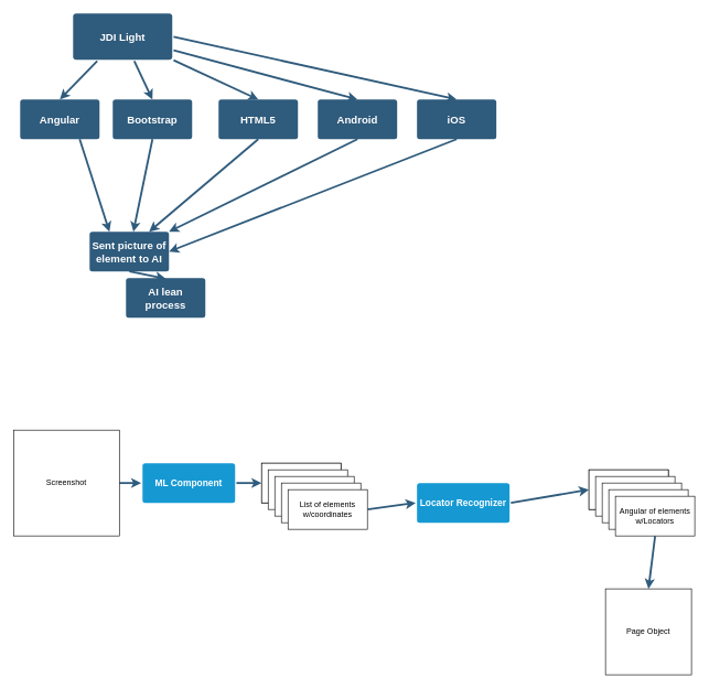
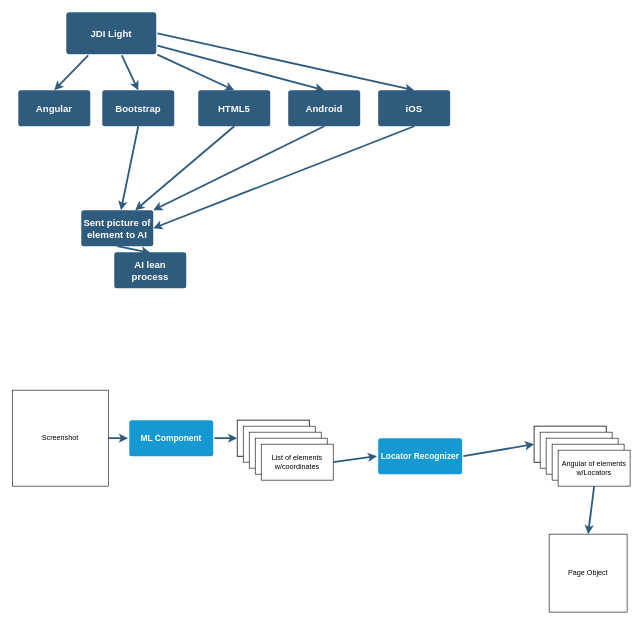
  <mxCell id="0" />
  <mxCell id="1" parent="0" />
  <mxCell id="2" value="JDI Light" style="rounded=1;whiteSpace=wrap;html=1;shadow=0;labelBackgroundColor=none;strokeColor=none;strokeWidth=3;fillColor=#2F5B7C;fontFamily=Helvetica;fontSize=16;fontColor=#FFFFFF;align=center;fontStyle=1;spacing=5;arcSize=7;perimeterSpacing=2;" parent="1" vertex="1"><mxGeometry x="110" y="20" width="150" height="70" as="geometry" /></mxCell>
  <mxCell id="3" value="ML Component" style="rounded=1;whiteSpace=wrap;html=1;shadow=0;labelBackgroundColor=none;strokeColor=none;strokeWidth=3;fillColor=#1699d3;fontFamily=Helvetica;fontSize=14;fontColor=#FFFFFF;align=center;spacing=5;fontStyle=1;arcSize=7;perimeterSpacing=2;" parent="1" vertex="1"><mxGeometry x="215" y="700" width="140" height="60" as="geometry" /></mxCell>
  <mxCell id="4" value="HTML5" style="whiteSpace=wrap;html=1;rounded=1;shadow=0;fontSize=16;fontColor=#FFFFFF;fontStyle=1;strokeColor=none;strokeWidth=3;fillColor=#2F5B7C;spacing=5;arcSize=7;" vertex="1" parent="1"><mxGeometry x="330" y="150" width="120" height="60" as="geometry" /></mxCell>
  <mxCell id="5" value="&lt;div&gt;Angular&lt;/div&gt;" style="whiteSpace=wrap;html=1;rounded=1;shadow=0;fontSize=16;fontColor=#FFFFFF;fontStyle=1;strokeColor=none;strokeWidth=3;fillColor=#2F5B7C;spacing=5;arcSize=7;" vertex="1" parent="1"><mxGeometry x="30" y="150" width="120" height="60" as="geometry" /></mxCell>
  <mxCell id="6" value="Bootstrap" style="whiteSpace=wrap;html=1;rounded=1;shadow=0;fontSize=16;fontColor=#FFFFFF;fontStyle=1;strokeColor=none;strokeWidth=3;fillColor=#2F5B7C;spacing=5;arcSize=7;" vertex="1" parent="1"><mxGeometry x="170" y="150" width="120" height="60" as="geometry" /></mxCell>
  <mxCell id="7" value="" style="edgeStyle=none;rounded=0;jumpStyle=none;html=1;shadow=0;labelBackgroundColor=none;startArrow=none;startFill=0;endArrow=classic;endFill=1;jettySize=auto;orthogonalLoop=1;strokeColor=#2F5B7C;strokeWidth=3;fontFamily=Helvetica;fontSize=16;fontColor=#23445D;spacing=5;entryX=0.5;entryY=0;entryDx=0;entryDy=0;exitX=0.25;exitY=1;exitDx=0;exitDy=0;" edge="1" parent="1" source="2" target="5"><mxGeometry relative="1" as="geometry"><mxPoint x="275.281" y="172" as="sourcePoint" /><mxPoint x="130.703" y="352" as="targetPoint" /></mxGeometry></mxCell>
  <mxCell id="8" value="" style="edgeStyle=none;rounded=0;jumpStyle=none;html=1;shadow=0;labelBackgroundColor=none;startArrow=none;startFill=0;endArrow=classic;endFill=1;jettySize=auto;orthogonalLoop=1;strokeColor=#2F5B7C;strokeWidth=3;fontFamily=Helvetica;fontSize=16;fontColor=#23445D;spacing=5;entryX=0.5;entryY=0;entryDx=0;entryDy=0;" edge="1" parent="1" source="2" target="6"><mxGeometry relative="1" as="geometry"><mxPoint x="295.281" y="192" as="sourcePoint" /><mxPoint x="150.703" y="372" as="targetPoint" /></mxGeometry></mxCell>
  <mxCell id="9" value="" style="edgeStyle=none;rounded=0;jumpStyle=none;html=1;shadow=0;labelBackgroundColor=none;startArrow=none;startFill=0;endArrow=classic;endFill=1;jettySize=auto;orthogonalLoop=1;strokeColor=#2F5B7C;strokeWidth=3;fontFamily=Helvetica;fontSize=16;fontColor=#23445D;spacing=5;entryX=0.5;entryY=0;entryDx=0;entryDy=0;" edge="1" parent="1" source="2" target="4"><mxGeometry relative="1" as="geometry"><mxPoint x="335.798" y="172" as="sourcePoint" /><mxPoint x="582.2" y="468.02" as="targetPoint" /></mxGeometry></mxCell>
  <mxCell id="10" value="&lt;div&gt;Android&lt;/div&gt;" style="whiteSpace=wrap;html=1;rounded=1;shadow=0;fontSize=16;fontColor=#FFFFFF;fontStyle=1;strokeColor=none;strokeWidth=3;fillColor=#2F5B7C;spacing=5;arcSize=7;" vertex="1" parent="1"><mxGeometry x="480" y="150" width="120" height="60" as="geometry" /></mxCell>
  <mxCell id="11" value="&lt;div&gt;iOS&lt;br&gt;&lt;/div&gt;" style="whiteSpace=wrap;html=1;rounded=1;shadow=0;fontSize=16;fontColor=#FFFFFF;fontStyle=1;strokeColor=none;strokeWidth=3;fillColor=#2F5B7C;spacing=5;arcSize=7;" vertex="1" parent="1"><mxGeometry x="630" y="150" width="120" height="60" as="geometry" /></mxCell>
  <mxCell id="12" value="" style="edgeStyle=none;rounded=0;jumpStyle=none;html=1;shadow=0;labelBackgroundColor=none;startArrow=none;startFill=0;endArrow=classic;endFill=1;jettySize=auto;orthogonalLoop=1;strokeColor=#2F5B7C;strokeWidth=3;fontFamily=Helvetica;fontSize=16;fontColor=#23445D;spacing=5;entryX=0.5;entryY=0;entryDx=0;entryDy=0;exitX=1;exitY=0.5;exitDx=0;exitDy=0;" edge="1" parent="1" source="2" target="11"><mxGeometry relative="1" as="geometry"><mxPoint x="335.798" y="172" as="sourcePoint" /><mxPoint x="640" y="250" as="targetPoint" /></mxGeometry></mxCell>
  <mxCell id="13" value="" style="edgeStyle=none;rounded=0;jumpStyle=none;html=1;shadow=0;labelBackgroundColor=none;startArrow=none;startFill=0;endArrow=classic;endFill=1;jettySize=auto;orthogonalLoop=1;strokeColor=#2F5B7C;strokeWidth=3;fontFamily=Helvetica;fontSize=16;fontColor=#23445D;spacing=5;entryX=0.5;entryY=0;entryDx=0;entryDy=0;" edge="1" parent="1" source="2" target="10"><mxGeometry relative="1" as="geometry"><mxPoint x="380" y="154" as="sourcePoint" /><mxPoint x="710" y="170" as="targetPoint" /></mxGeometry></mxCell>
  <mxCell id="14" value="" style="edgeStyle=none;rounded=0;jumpStyle=none;html=1;shadow=0;labelBackgroundColor=none;startArrow=none;startFill=0;endArrow=classic;endFill=1;jettySize=auto;orthogonalLoop=1;strokeColor=#2F5B7C;strokeWidth=3;fontFamily=Helvetica;fontSize=16;fontColor=#23445D;spacing=5;entryX=0;entryY=0.5;entryDx=0;entryDy=0;exitX=1;exitY=0.5;exitDx=0;exitDy=0;" edge="1" parent="1" source="15" target="3"><mxGeometry relative="1" as="geometry"><mxPoint x="190" y="740" as="sourcePoint" /><mxPoint x="130" y="770" as="targetPoint" /></mxGeometry></mxCell>
  <mxCell id="15" value="Screenshot" style="whiteSpace=wrap;html=1;aspect=fixed;" vertex="1" parent="1"><mxGeometry x="20" y="650" width="160" height="160" as="geometry" /></mxCell>
  <mxCell id="16" value="" style="rounded=0;whiteSpace=wrap;html=1;" vertex="1" parent="1"><mxGeometry x="395" y="700" width="120" height="60" as="geometry" /></mxCell>
  <mxCell id="17" value="" style="rounded=0;whiteSpace=wrap;html=1;" vertex="1" parent="1"><mxGeometry x="395" y="700" width="120" height="60" as="geometry" /></mxCell>
  <mxCell id="18" value="" style="rounded=0;whiteSpace=wrap;html=1;" vertex="1" parent="1"><mxGeometry x="405" y="710" width="120" height="60" as="geometry" /></mxCell>
  <mxCell id="19" value="" style="rounded=0;whiteSpace=wrap;html=1;" vertex="1" parent="1"><mxGeometry x="415" y="720" width="120" height="60" as="geometry" /></mxCell>
  <mxCell id="20" value="" style="rounded=0;whiteSpace=wrap;html=1;" vertex="1" parent="1"><mxGeometry x="425" y="730" width="120" height="60" as="geometry" /></mxCell>
  <mxCell id="21" value="List of elements w/coordinates" style="rounded=0;whiteSpace=wrap;html=1;" vertex="1" parent="1"><mxGeometry x="435" y="740" width="120" height="60" as="geometry" /></mxCell>
  <mxCell id="22" value="" style="edgeStyle=none;rounded=0;jumpStyle=none;html=1;shadow=0;labelBackgroundColor=none;startArrow=none;startFill=0;endArrow=classic;endFill=1;jettySize=auto;orthogonalLoop=1;strokeColor=#2F5B7C;strokeWidth=3;fontFamily=Helvetica;fontSize=16;fontColor=#23445D;spacing=5;exitX=1;exitY=0.5;exitDx=0;exitDy=0;entryX=0;entryY=0.5;entryDx=0;entryDy=0;" edge="1" parent="1" source="3" target="17"><mxGeometry relative="1" as="geometry"><mxPoint x="287.357" y="432" as="sourcePoint" /><mxPoint x="470" y="760" as="targetPoint" /></mxGeometry></mxCell>
  <mxCell id="23" value="Locator Recognizer" style="rounded=1;whiteSpace=wrap;html=1;shadow=0;labelBackgroundColor=none;strokeColor=none;strokeWidth=3;fillColor=#1699d3;fontFamily=Helvetica;fontSize=14;fontColor=#FFFFFF;align=center;spacing=5;fontStyle=1;arcSize=7;perimeterSpacing=2;" vertex="1" parent="1"><mxGeometry x="630" y="730" width="140" height="60" as="geometry" /></mxCell>
  <mxCell id="24" value="" style="rounded=0;whiteSpace=wrap;html=1;" vertex="1" parent="1"><mxGeometry x="890" y="710" width="120" height="60" as="geometry" /></mxCell>
  <mxCell id="25" value="" style="rounded=0;whiteSpace=wrap;html=1;" vertex="1" parent="1"><mxGeometry x="890" y="710" width="120" height="60" as="geometry" /></mxCell>
  <mxCell id="26" value="" style="rounded=0;whiteSpace=wrap;html=1;" vertex="1" parent="1"><mxGeometry x="900" y="720" width="120" height="60" as="geometry" /></mxCell>
  <mxCell id="27" value="" style="rounded=0;whiteSpace=wrap;html=1;" vertex="1" parent="1"><mxGeometry x="910" y="730" width="120" height="60" as="geometry" /></mxCell>
  <mxCell id="28" value="" style="rounded=0;whiteSpace=wrap;html=1;" vertex="1" parent="1"><mxGeometry x="920" y="740" width="120" height="60" as="geometry" /></mxCell>
  <mxCell id="29" value="Angular of elements w/Locators" style="rounded=0;whiteSpace=wrap;html=1;" vertex="1" parent="1"><mxGeometry x="930" y="750" width="120" height="60" as="geometry" /></mxCell>
  <mxCell id="30" value="" style="edgeStyle=none;rounded=0;jumpStyle=none;html=1;shadow=0;labelBackgroundColor=none;startArrow=none;startFill=0;endArrow=classic;endFill=1;jettySize=auto;orthogonalLoop=1;strokeColor=#2F5B7C;strokeWidth=3;fontFamily=Helvetica;fontSize=16;fontColor=#23445D;spacing=5;exitX=1;exitY=0.5;exitDx=0;exitDy=0;entryX=0;entryY=0.5;entryDx=0;entryDy=0;" edge="1" parent="1" source="21" target="23"><mxGeometry relative="1" as="geometry"><mxPoint x="357" y="730" as="sourcePoint" /><mxPoint x="395" y="730" as="targetPoint" /></mxGeometry></mxCell>
  <mxCell id="31" value="" style="edgeStyle=none;rounded=0;jumpStyle=none;html=1;shadow=0;labelBackgroundColor=none;startArrow=none;startFill=0;endArrow=classic;endFill=1;jettySize=auto;orthogonalLoop=1;strokeColor=#2F5B7C;strokeWidth=3;fontFamily=Helvetica;fontSize=16;fontColor=#23445D;spacing=5;exitX=1;exitY=0.5;exitDx=0;exitDy=0;entryX=0;entryY=0.5;entryDx=0;entryDy=0;" edge="1" parent="1" source="23" target="25"><mxGeometry relative="1" as="geometry"><mxPoint x="555" y="770" as="sourcePoint" /><mxPoint x="628" y="760" as="targetPoint" /></mxGeometry></mxCell>
  <mxCell id="32" value="&lt;div&gt;Page Object&lt;/div&gt;" style="whiteSpace=wrap;html=1;aspect=fixed;" vertex="1" parent="1"><mxGeometry x="915" y="890" width="130" height="130" as="geometry" /></mxCell>
  <mxCell id="33" value="" style="edgeStyle=none;rounded=0;jumpStyle=none;html=1;shadow=0;labelBackgroundColor=none;startArrow=none;startFill=0;endArrow=classic;endFill=1;jettySize=auto;orthogonalLoop=1;strokeColor=#2F5B7C;strokeWidth=3;fontFamily=Helvetica;fontSize=16;fontColor=#23445D;spacing=5;exitX=0.5;exitY=1;exitDx=0;exitDy=0;entryX=0.5;entryY=0;entryDx=0;entryDy=0;" edge="1" parent="1" source="29" target="32"><mxGeometry relative="1" as="geometry"><mxPoint x="772" y="760" as="sourcePoint" /><mxPoint x="890" y="740" as="targetPoint" /></mxGeometry></mxCell>
  <mxCell id="34" value="Sent picture of element to AI" style="whiteSpace=wrap;html=1;rounded=1;shadow=0;fontSize=16;fontColor=#FFFFFF;fontStyle=1;strokeColor=none;strokeWidth=3;fillColor=#2F5B7C;spacing=5;arcSize=7;" vertex="1" parent="1"><mxGeometry x="135" y="350" width="120" height="60" as="geometry" /></mxCell>
  <mxCell id="35" value="AI lean process" style="whiteSpace=wrap;html=1;rounded=1;shadow=0;fontSize=16;fontColor=#FFFFFF;fontStyle=1;strokeColor=none;strokeWidth=3;fillColor=#2F5B7C;spacing=5;arcSize=7;" vertex="1" parent="1"><mxGeometry x="190" y="420" width="120" height="60" as="geometry" /></mxCell>
  <mxCell id="36" value="" style="edgeStyle=none;rounded=0;jumpStyle=none;html=1;shadow=0;labelBackgroundColor=none;startArrow=none;startFill=0;endArrow=classic;endFill=1;jettySize=auto;orthogonalLoop=1;strokeColor=#2F5B7C;strokeWidth=3;fontFamily=Helvetica;fontSize=16;fontColor=#23445D;spacing=5;exitX=0.5;exitY=1;exitDx=0;exitDy=0;" edge="1" parent="1" source="6" target="34"><mxGeometry relative="1" as="geometry"><mxPoint x="202.526" y="92" as="sourcePoint" /><mxPoint x="230" y="150" as="targetPoint" /></mxGeometry></mxCell>
  <mxCell id="37" value="" style="edgeStyle=none;rounded=0;jumpStyle=none;html=1;shadow=0;labelBackgroundColor=none;startArrow=none;startFill=0;endArrow=classic;endFill=1;jettySize=auto;orthogonalLoop=1;strokeColor=#2F5B7C;strokeWidth=3;fontFamily=Helvetica;fontSize=16;fontColor=#23445D;spacing=5;exitX=0.5;exitY=1;exitDx=0;exitDy=0;entryX=0.75;entryY=0;entryDx=0;entryDy=0;" edge="1" parent="1" source="4" target="34"><mxGeometry relative="1" as="geometry"><mxPoint x="230" y="210" as="sourcePoint" /><mxPoint x="155" y="260" as="targetPoint" /></mxGeometry></mxCell>
- <mxCell id="38" value="" style="edgeStyle=none;rounded=0;jumpStyle=none;html=1;shadow=0;labelBackgroundColor=none;startArrow=none;startFill=0;endArrow=classic;endFill=1;jettySize=auto;orthogonalLoop=1;strokeColor=#2F5B7C;strokeWidth=3;fontFamily=Helvetica;fontSize=16;fontColor=#23445D;spacing=5;exitX=0.75;exitY=1;exitDx=0;exitDy=0;entryX=0.25;entryY=0;entryDx=0;entryDy=0;" edge="1" parent="1" source="5" target="34"><mxGeometry relative="1" as="geometry"><mxPoint x="390" y="210" as="sourcePoint" /><mxPoint x="170" y="275" as="targetPoint" /></mxGeometry></mxCell>
  <mxCell id="39" value="" style="edgeStyle=none;rounded=0;jumpStyle=none;html=1;shadow=0;labelBackgroundColor=none;startArrow=none;startFill=0;endArrow=classic;endFill=1;jettySize=auto;orthogonalLoop=1;strokeColor=#2F5B7C;strokeWidth=3;fontFamily=Helvetica;fontSize=16;fontColor=#23445D;spacing=5;exitX=0.5;exitY=1;exitDx=0;exitDy=0;entryX=1;entryY=0;entryDx=0;entryDy=0;" edge="1" parent="1" source="10" target="34"><mxGeometry relative="1" as="geometry"><mxPoint x="390" y="210" as="sourcePoint" /><mxPoint x="280" y="290" as="targetPoint" /></mxGeometry></mxCell>
  <mxCell id="40" value="" style="edgeStyle=none;rounded=0;jumpStyle=none;html=1;shadow=0;labelBackgroundColor=none;startArrow=none;startFill=0;endArrow=classic;endFill=1;jettySize=auto;orthogonalLoop=1;strokeColor=#2F5B7C;strokeWidth=3;fontFamily=Helvetica;fontSize=16;fontColor=#23445D;spacing=5;exitX=0.5;exitY=1;exitDx=0;exitDy=0;entryX=1;entryY=0.5;entryDx=0;entryDy=0;" edge="1" parent="1" source="11" target="34"><mxGeometry relative="1" as="geometry"><mxPoint x="540" y="210" as="sourcePoint" /><mxPoint x="310" y="290" as="targetPoint" /></mxGeometry></mxCell>
  <mxCell id="41" value="" style="edgeStyle=none;rounded=0;jumpStyle=none;html=1;shadow=0;labelBackgroundColor=none;startArrow=none;startFill=0;endArrow=classic;endFill=1;jettySize=auto;orthogonalLoop=1;strokeColor=#2F5B7C;strokeWidth=3;fontFamily=Helvetica;fontSize=16;fontColor=#23445D;spacing=5;exitX=0.5;exitY=1;exitDx=0;exitDy=0;" edge="1" parent="1" source="34"><mxGeometry relative="1" as="geometry"><mxPoint x="230" y="210" as="sourcePoint" /><mxPoint x="250" y="421" as="targetPoint" /></mxGeometry></mxCell>
